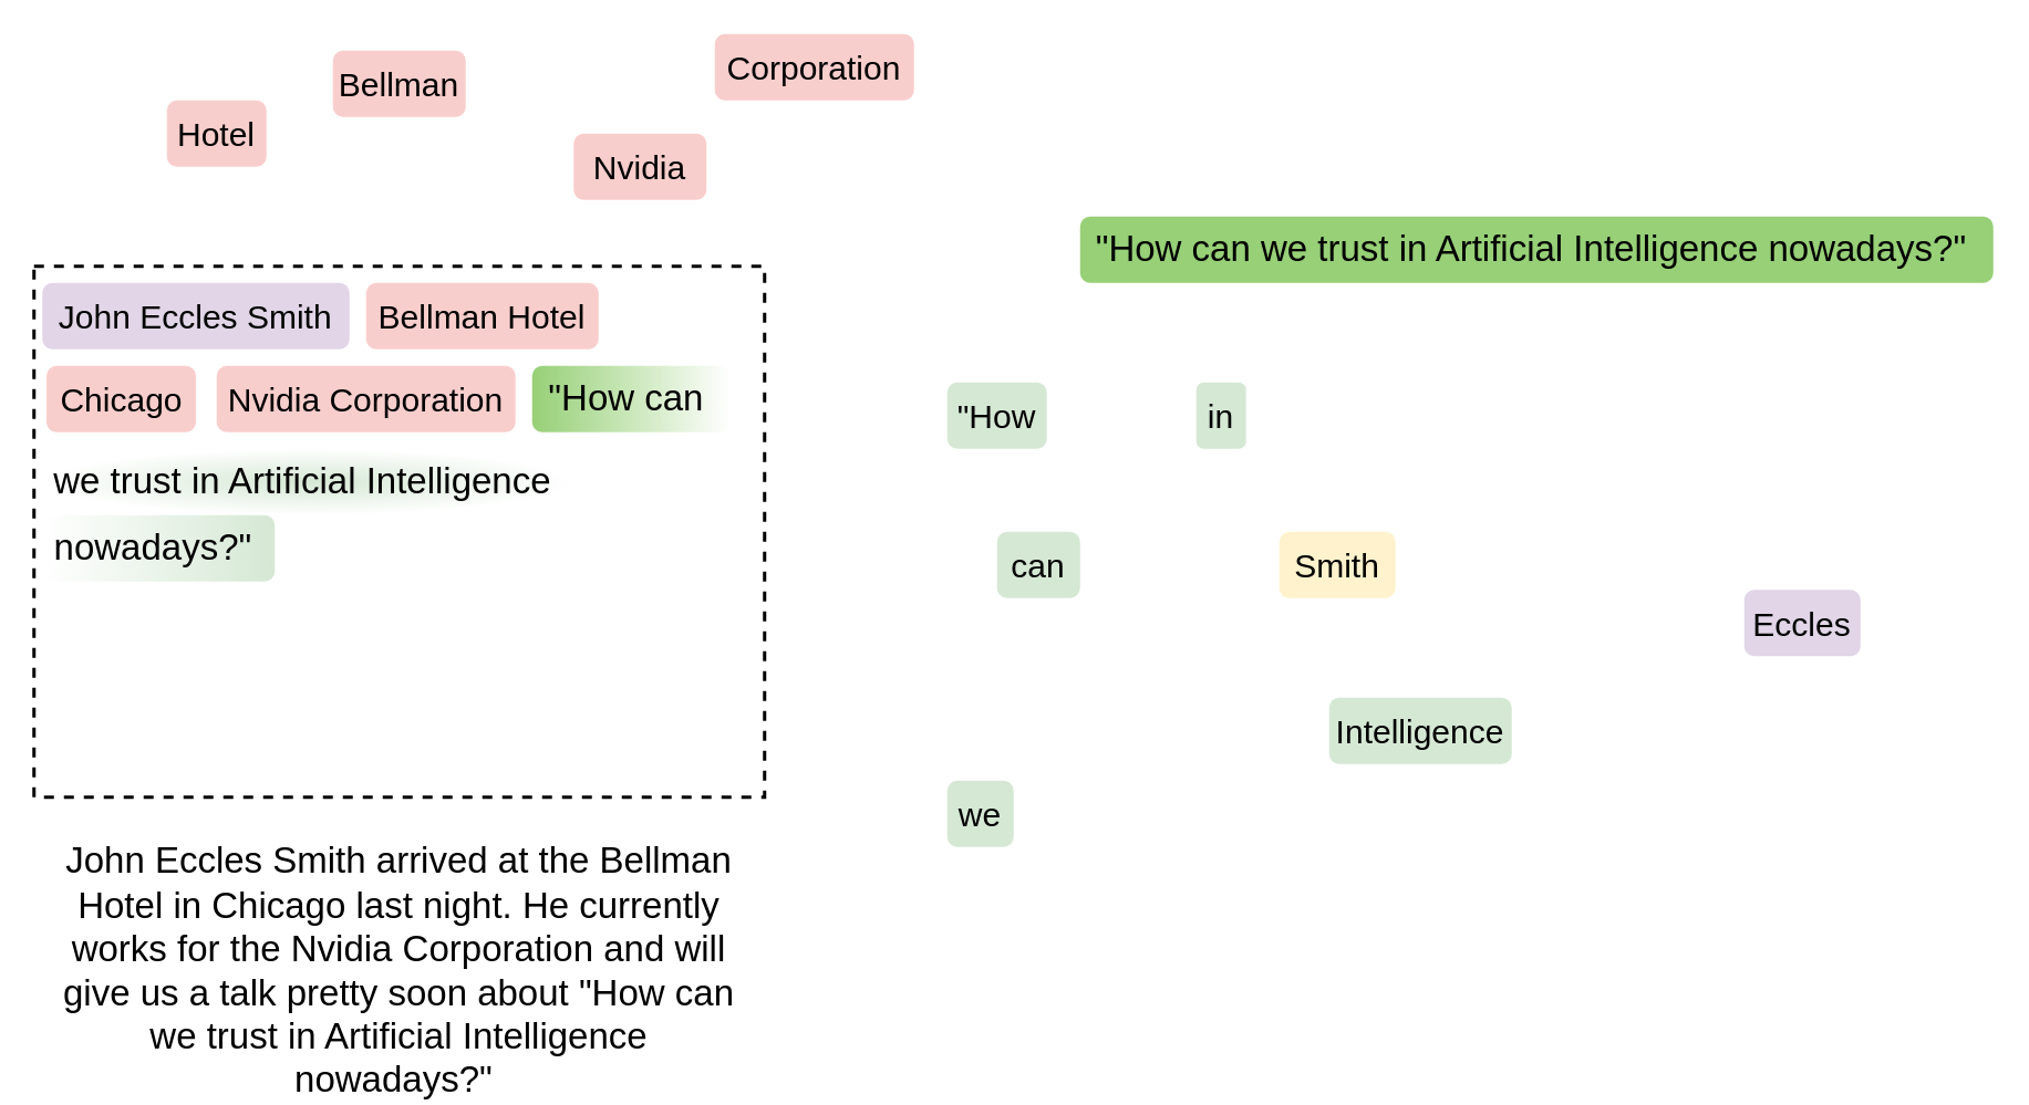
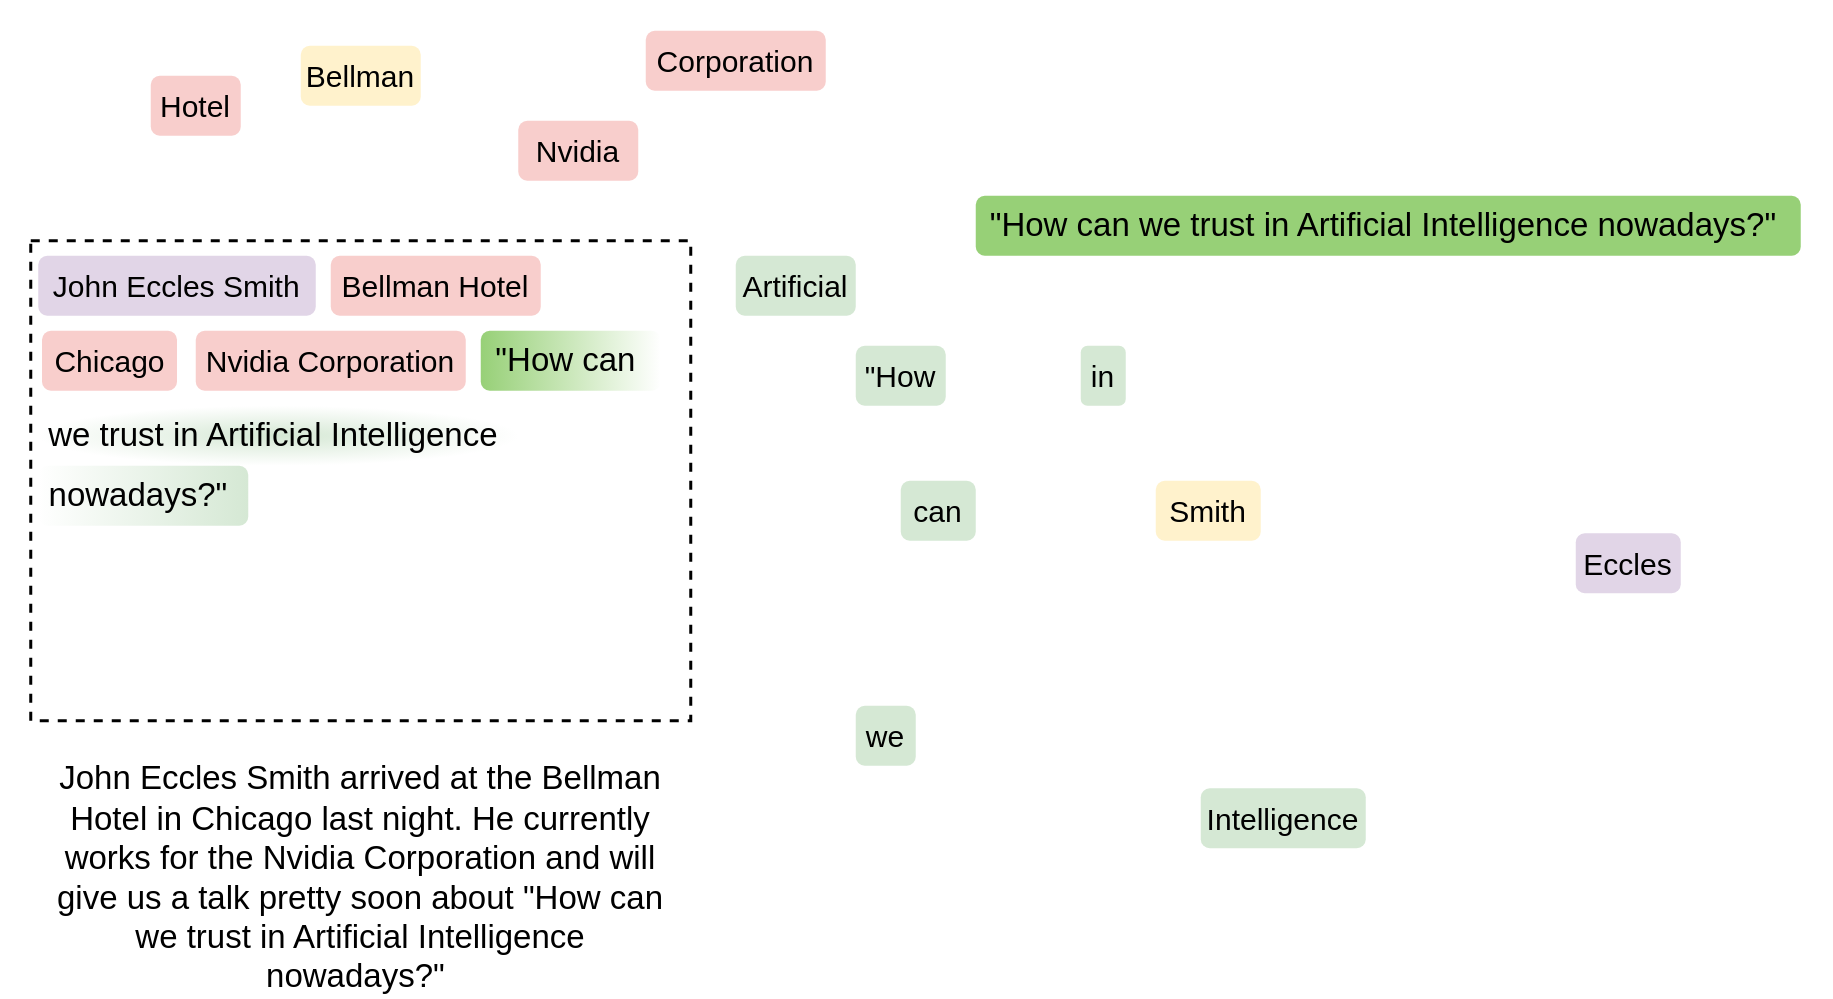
  <mxCell id="0" />
  <mxCell id="1" parent="0" />
  <mxCell id="2" value="" style="rounded=0;whiteSpace=wrap;html=1;dashed=1;strokeWidth=2;" parent="1" vertex="1"><mxGeometry x="20" y="160" width="440" height="320" as="geometry" /></mxCell>
  <mxCell id="3" value="John Eccles Smith arrived at the Bellman Hotel in Chicago last night. He currently works for the Nvidia Corporation and will give us a talk pretty soon about &quot;How can we trust in Artificial Intelligence nowadays?&quot;&amp;nbsp;" style="text;html=1;whiteSpace=wrap;strokeColor=none;fillColor=none;align=center;verticalAlign=middle;rounded=0;fontSize=22;" parent="1" vertex="1"><mxGeometry x="25" y="560" width="430" height="50" as="geometry" /></mxCell>
- <mxCell id="4" value="Bellman" style="rounded=1;whiteSpace=wrap;html=1;fillColor=#f8cecc;strokeColor=none;fontSize=20;strokeWidth=4;" parent="1" vertex="1"><mxGeometry x="200" y="30" width="80" height="40" as="geometry" /></mxCell>
- <mxCell id="5" value="Hotel" style="rounded=1;whiteSpace=wrap;html=1;fillColor=#f8cecc;strokeColor=none;fontSize=20;strokeWidth=4;" parent="1" vertex="1"><mxGeometry x="100" y="60" width="60" height="40" as="geometry" /></mxCell>
+ <mxCell id="4" value="Bellman" style="rounded=1;whiteSpace=wrap;html=1;fillColor=#fff2cc;strokeColor=none;fontSize=20;strokeWidth=4;" parent="1" vertex="1"><mxGeometry x="200" y="30" width="80" height="40" as="geometry" /></mxCell>
+ <mxCell id="5" value="Hotel" style="rounded=1;whiteSpace=wrap;html=1;fillColor=#f8cecc;strokeColor=none;fontSize=20;strokeWidth=4;" parent="1" vertex="1"><mxGeometry x="100" y="50" width="60" height="40" as="geometry" /></mxCell>
  <mxCell id="6" value="Chicago" style="rounded=1;whiteSpace=wrap;html=1;fillColor=#f8cecc;strokeColor=none;fontSize=20;strokeWidth=4;" parent="1" vertex="1"><mxGeometry x="27.5" y="220" width="90" height="40" as="geometry" /></mxCell>
  <mxCell id="7" value="Nvidia Corporation" style="rounded=1;whiteSpace=wrap;html=1;fillColor=#f8cecc;strokeColor=none;fontSize=20;strokeWidth=4;" parent="1" vertex="1"><mxGeometry x="130" y="220" width="180" height="40" as="geometry" /></mxCell>
  <mxCell id="8" value="Corporation" style="rounded=1;whiteSpace=wrap;html=1;fillColor=#f8cecc;strokeColor=none;fontSize=20;strokeWidth=4;" parent="1" vertex="1"><mxGeometry x="430" y="20" width="120" height="40" as="geometry" /></mxCell>
  <mxCell id="9" value="&quot;How" style="rounded=1;whiteSpace=wrap;html=1;fillColor=#d5e8d4;strokeColor=none;fontSize=20;strokeWidth=4;" parent="1" vertex="1"><mxGeometry x="570" y="230" width="60" height="40" as="geometry" /></mxCell>
  <mxCell id="10" value="can" style="rounded=1;whiteSpace=wrap;html=1;fillColor=#d5e8d4;strokeColor=none;fontSize=20;strokeWidth=4;" parent="1" vertex="1"><mxGeometry x="600" y="320" width="50" height="40" as="geometry" /></mxCell>
  <mxCell id="11" value="we" style="rounded=1;whiteSpace=wrap;html=1;fillColor=#d5e8d4;strokeColor=none;fontSize=20;strokeWidth=4;" parent="1" vertex="1"><mxGeometry x="570" y="470" width="40" height="40" as="geometry" /></mxCell>
  <mxCell id="12" value="in" style="rounded=1;whiteSpace=wrap;html=1;fillColor=#d5e8d4;strokeColor=none;fontSize=20;strokeWidth=4;" parent="1" vertex="1"><mxGeometry x="720" y="230" width="30" height="40" as="geometry" /></mxCell>
- <mxCell id="14" value="Intelligence" style="rounded=1;whiteSpace=wrap;html=1;fillColor=#d5e8d4;strokeColor=none;fontSize=20;strokeWidth=4;" parent="1" vertex="1"><mxGeometry x="800" y="420" width="110" height="40" as="geometry" /></mxCell>
+ <mxCell id="13" value="Artificial" style="rounded=1;whiteSpace=wrap;html=1;fillColor=#d5e8d4;strokeColor=none;fontSize=20;strokeWidth=4;" parent="1" vertex="1"><mxGeometry x="490" y="170" width="80" height="40" as="geometry" /></mxCell>
+ <mxCell id="14" value="Intelligence" style="rounded=1;whiteSpace=wrap;html=1;fillColor=#d5e8d4;strokeColor=none;fontSize=20;strokeWidth=4;" parent="1" vertex="1"><mxGeometry x="800" y="525" width="110" height="40" as="geometry" /></mxCell>
  <mxCell id="15" value="John Eccles Smith" style="rounded=1;whiteSpace=wrap;html=1;fillColor=#e1d5e7;strokeColor=none;fontSize=20;strokeWidth=4;" parent="1" vertex="1"><mxGeometry x="25" y="170" width="185" height="40" as="geometry" /></mxCell>
  <mxCell id="16" value="Bellman Hotel" style="rounded=1;whiteSpace=wrap;html=1;fillColor=#f8cecc;strokeColor=none;fontSize=20;strokeWidth=4;" parent="1" vertex="1"><mxGeometry x="220" y="170" width="140" height="40" as="geometry" /></mxCell>
  <mxCell id="17" value="&lt;span style=&quot;font-size: 22px;&quot;&gt;&quot;How can&amp;nbsp;&lt;/span&gt;" style="rounded=1;whiteSpace=wrap;html=1;fillColor=#FFFFFF;strokeColor=none;fontSize=20;strokeWidth=4;gradientColor=#97D077;gradientDirection=west;" parent="1" vertex="1"><mxGeometry x="320" y="220" width="120" height="40" as="geometry" /></mxCell>
  <mxCell id="18" value="&lt;span style=&quot;font-size: 22px;&quot;&gt;we trust in Artificial Intelligence&amp;nbsp;&lt;/span&gt;" style="rounded=1;whiteSpace=wrap;html=1;fillColor=#d5e8d4;strokeColor=none;fontSize=20;strokeWidth=4;gradientColor=#FFFFFF;gradientDirection=radial;" parent="1" vertex="1"><mxGeometry x="25" y="270" width="320" height="40" as="geometry" /></mxCell>
  <mxCell id="19" value="&lt;span style=&quot;font-size: 22px;&quot;&gt;nowadays?&quot;&amp;nbsp;&lt;/span&gt;" style="rounded=1;whiteSpace=wrap;html=1;fillColor=#d5e8d4;strokeColor=none;fontSize=20;strokeWidth=4;gradientColor=#FFFFFF;gradientDirection=west;" parent="1" vertex="1"><mxGeometry x="25" y="310" width="140" height="40" as="geometry" /></mxCell>
  <mxCell id="20" value="&lt;span style=&quot;font-size: 22px;&quot;&gt;&quot;How can we trust in Artificial Intelligence nowadays?&quot;&amp;nbsp;&lt;/span&gt;" style="rounded=1;whiteSpace=wrap;html=1;fillColor=#97D077;strokeColor=none;fontSize=20;strokeWidth=4;gradientColor=none;gradientDirection=west;" parent="1" vertex="1"><mxGeometry x="650" y="130" width="550" height="40" as="geometry" /></mxCell>
  <mxCell id="21" value="Eccles" style="rounded=1;whiteSpace=wrap;html=1;fillColor=#e1d5e7;strokeColor=none;fontSize=20;strokeWidth=4;" vertex="1" parent="1"><mxGeometry x="1050" y="355" width="70" height="40" as="geometry" /></mxCell>
  <mxCell id="22" value="Smith" style="rounded=1;whiteSpace=wrap;html=1;fillColor=#fff2cc;strokeColor=none;fontSize=20;strokeWidth=4;" vertex="1" parent="1"><mxGeometry x="770" y="320" width="70" height="40" as="geometry" /></mxCell>
  <mxCell id="23" value="Nvidia" style="rounded=1;whiteSpace=wrap;html=1;fillColor=#f8cecc;strokeColor=none;fontSize=20;strokeWidth=4;" vertex="1" parent="1"><mxGeometry x="345" y="80" width="80" height="40" as="geometry" /></mxCell>
